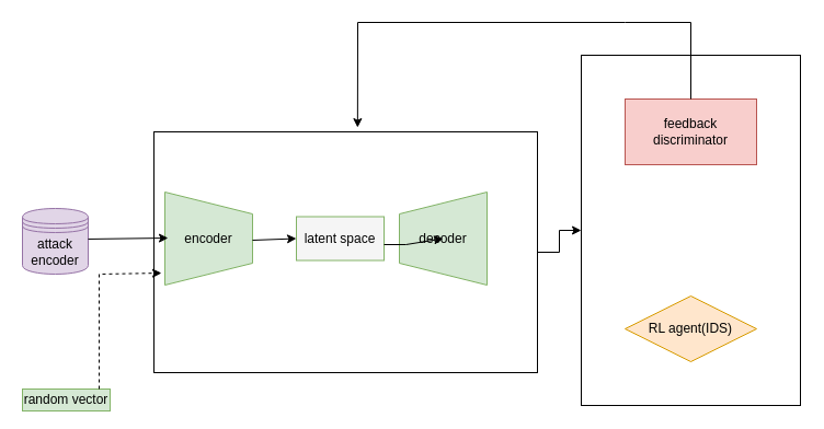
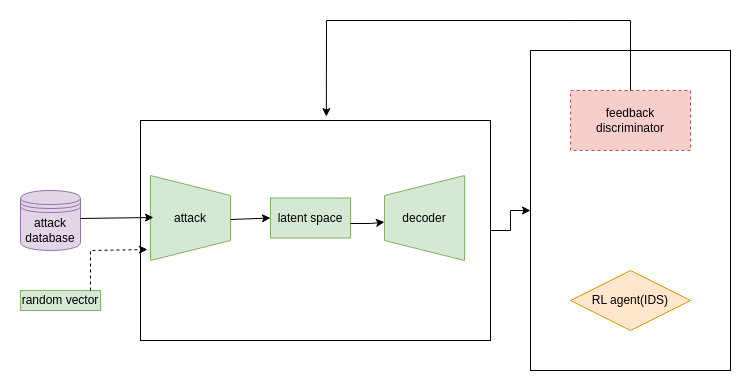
  <mxCell id="0" />
  <mxCell id="1" parent="0" />
  <mxCell id="2" value="" style="rounded=0;whiteSpace=wrap;html=1;fillColor=none;" vertex="1" parent="1"><mxGeometry x="140" y="120" width="350" height="220" as="geometry" /></mxCell>
  <mxCell id="3" value="" style="rounded=0;whiteSpace=wrap;html=1;fillColor=none;" vertex="1" parent="1"><mxGeometry x="530" y="50" width="200" height="320" as="geometry" /></mxCell>
- <mxCell id="4" value="attack encoder" style="shape=datastore;whiteSpace=wrap;html=1;fillColor=#e1d5e7;strokeColor=#9673a6;" vertex="1" parent="1"><mxGeometry x="20" y="190" width="60" height="60" as="geometry" /></mxCell>
- <mxCell id="5" value="encoder" style="shape=trapezoid;perimeter=trapezoidPerimeter;whiteSpace=wrap;html=1;fixedSize=1;direction=south;fillColor=#d5e8d4;strokeColor=#82b366;" vertex="1" parent="1"><mxGeometry x="150" y="175" width="80" height="85" as="geometry" /></mxCell>
- <mxCell id="6" value="decoder" style="shape=trapezoid;perimeter=trapezoidPerimeter;whiteSpace=wrap;html=1;fixedSize=1;direction=north;fillColor=#d5e8d4;strokeColor=#82b366;" vertex="1" parent="1"><mxGeometry x="364" y="175" width="80" height="85" as="geometry" /></mxCell>
- <mxCell id="7" value="latent space" style="rounded=0;whiteSpace=wrap;html=1;fillColor=#f5f5f5;strokeColor=#82b366;" vertex="1" parent="1"><mxGeometry x="270" y="197.5" width="80" height="40" as="geometry" /></mxCell>
- <mxCell id="8" value="feedback discriminator" style="rounded=0;whiteSpace=wrap;html=1;fillColor=#f8cecc;strokeColor=#b85450;" vertex="1" parent="1"><mxGeometry x="570" y="90" width="120" height="60" as="geometry" /></mxCell>
+ <mxCell id="4" value="attack database" style="shape=datastore;whiteSpace=wrap;html=1;fillColor=#e1d5e7;strokeColor=#9673a6;" vertex="1" parent="1"><mxGeometry x="20" y="190" width="60" height="60" as="geometry" /></mxCell>
+ <mxCell id="5" value="attack" style="shape=trapezoid;perimeter=trapezoidPerimeter;whiteSpace=wrap;html=1;fixedSize=1;direction=south;fillColor=#d5e8d4;strokeColor=#82b366;" vertex="1" parent="1"><mxGeometry x="150" y="175" width="80" height="85" as="geometry" /></mxCell>
+ <mxCell id="6" value="decoder" style="shape=trapezoid;perimeter=trapezoidPerimeter;whiteSpace=wrap;html=1;fixedSize=1;direction=north;fillColor=#d5e8d4;strokeColor=#82b366;" vertex="1" parent="1"><mxGeometry x="384" y="175" width="80" height="85" as="geometry" /></mxCell>
+ <mxCell id="7" value="latent space" style="rounded=0;whiteSpace=wrap;html=1;fillColor=#d5e8d4;strokeColor=#82b366;" vertex="1" parent="1"><mxGeometry x="270" y="197.5" width="80" height="40" as="geometry" /></mxCell>
+ <mxCell id="8" value="feedback discriminator" style="rounded=0;whiteSpace=wrap;html=1;fillColor=#f8cecc;strokeColor=#b85450;dashed=1;" vertex="1" parent="1"><mxGeometry x="570" y="90" width="120" height="60" as="geometry" /></mxCell>
  <mxCell id="9" value="" style="edgeStyle=orthogonalEdgeStyle;rounded=0;orthogonalLoop=1;jettySize=auto;html=1;" edge="1" parent="1" source="2" target="3"><mxGeometry relative="1" as="geometry" /></mxCell>
  <mxCell id="10" value="RL agent(IDS)" style="rhombus;whiteSpace=wrap;html=1;fillColor=#ffe6cc;strokeColor=#d79b00;" vertex="1" parent="1"><mxGeometry x="570" y="270" width="120" height="60" as="geometry" /></mxCell>
- <mxCell id="11" value="random vector" style="rounded=0;whiteSpace=wrap;html=1;fillColor=#d5e8d4;strokeColor=#82b366;" vertex="1" parent="1"><mxGeometry x="20" y="355" width="80" height="20" as="geometry" /></mxCell>
+ <mxCell id="11" value="random vector" style="rounded=0;whiteSpace=wrap;html=1;fillColor=#d5e8d4;strokeColor=#82b366;" vertex="1" parent="1"><mxGeometry x="20" y="290" width="80" height="20" as="geometry" /></mxCell>
  <mxCell id="12" value="" style="endArrow=classic;html=1;rounded=0;entryX=0.659;entryY=0.963;entryDx=0;entryDy=0;entryPerimeter=0;exitX=1;exitY=0.7;exitDx=0;exitDy=0;" edge="1" parent="1"><mxGeometry width="50" height="50" relative="1" as="geometry"><mxPoint x="80" y="217.98" as="sourcePoint" /><mxPoint x="152.96" y="216.995" as="targetPoint" /></mxGeometry></mxCell>
  <mxCell id="13" value="" style="endArrow=classic;html=1;rounded=0;exitX=0.875;exitY=0;exitDx=0;exitDy=0;exitPerimeter=0;entryX=0.871;entryY=1.038;entryDx=0;entryDy=0;entryPerimeter=0;dashed=1;" edge="1" parent="1" source="11" target="5"><mxGeometry width="50" height="50" relative="1" as="geometry"><mxPoint x="130" y="266" as="sourcePoint" /><mxPoint x="140" y="240" as="targetPoint" /><Array as="points"><mxPoint x="90" y="250" /></Array></mxGeometry></mxCell>
  <mxCell id="14" value="" style="endArrow=classic;html=1;rounded=0;entryX=0;entryY=0.5;entryDx=0;entryDy=0;" edge="1" parent="1" target="7"><mxGeometry width="50" height="50" relative="1" as="geometry"><mxPoint x="230" y="219" as="sourcePoint" /><mxPoint x="260" y="220" as="targetPoint" /></mxGeometry></mxCell>
  <mxCell id="15" value="" style="endArrow=classic;html=1;rounded=0;" edge="1" parent="1" target="6"><mxGeometry width="50" height="50" relative="1" as="geometry"><mxPoint x="350" y="223" as="sourcePoint" /><mxPoint x="390" y="212.13" as="targetPoint" /><Array as="points"><mxPoint x="370" y="223" /></Array></mxGeometry></mxCell>
  <mxCell id="16" value="" style="endArrow=classic;html=1;rounded=0;entryX=0.531;entryY=-0.018;entryDx=0;entryDy=0;entryPerimeter=0;" edge="1" parent="1" source="8" target="2"><mxGeometry width="50" height="50" relative="1" as="geometry"><mxPoint x="500" y="110" as="sourcePoint" /><mxPoint x="330" y="30" as="targetPoint" /><Array as="points"><mxPoint x="630" y="20" /><mxPoint x="570" y="20" /><mxPoint x="326" y="20" /></Array></mxGeometry></mxCell>
